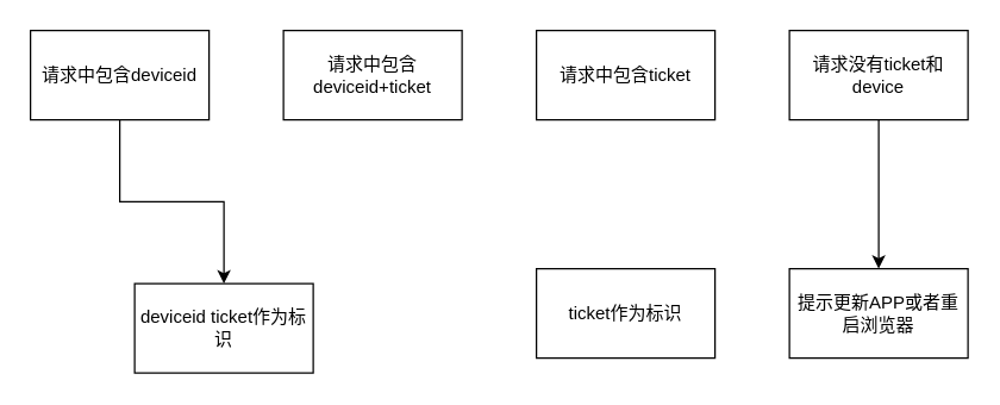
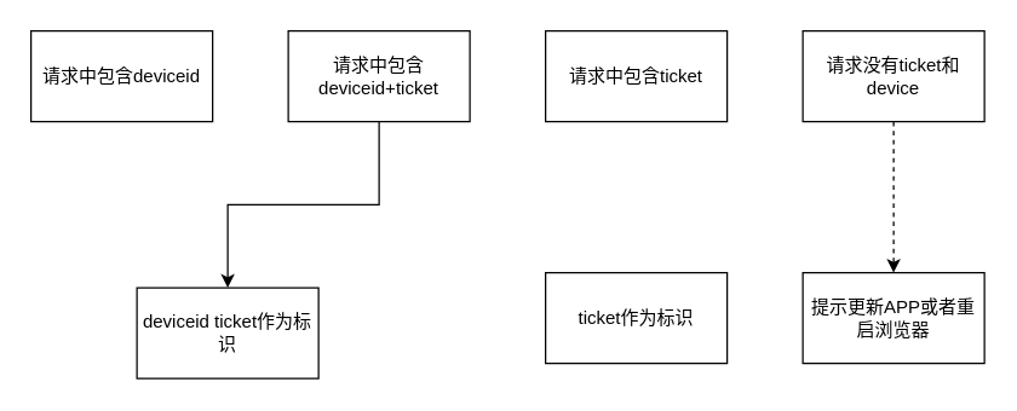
  <mxCell id="0" />
  <mxCell id="1" parent="0" />
- <mxCell id="2" value="" style="edgeStyle=orthogonalEdgeStyle;rounded=0;orthogonalLoop=1;jettySize=auto;html=1;" edge="1" parent="1" source="3" target="9"><mxGeometry relative="1" as="geometry" /></mxCell>
  <mxCell id="3" value="请求中包含deviceid" style="rounded=0;whiteSpace=wrap;html=1;" vertex="1" parent="1"><mxGeometry x="20" y="20" width="120" height="60" as="geometry" /></mxCell>
+ <mxCell id="4" value="" style="edgeStyle=orthogonalEdgeStyle;rounded=0;orthogonalLoop=1;jettySize=auto;html=1;" edge="1" parent="1" source="5" target="9"><mxGeometry relative="1" as="geometry" /></mxCell>
  <mxCell id="5" value="请求中包含deviceid+ticket" style="rounded=0;whiteSpace=wrap;html=1;" vertex="1" parent="1"><mxGeometry x="190" y="20" width="120" height="60" as="geometry" /></mxCell>
  <mxCell id="6" value="请求中包含ticket" style="rounded=0;whiteSpace=wrap;html=1;" vertex="1" parent="1"><mxGeometry x="360" y="20" width="120" height="60" as="geometry" /></mxCell>
- <mxCell id="7" value="" style="edgeStyle=orthogonalEdgeStyle;rounded=0;orthogonalLoop=1;jettySize=auto;html=1;" edge="1" parent="1" source="8" target="11"><mxGeometry relative="1" as="geometry" /></mxCell>
+ <mxCell id="7" value="" style="edgeStyle=orthogonalEdgeStyle;rounded=0;orthogonalLoop=1;jettySize=auto;html=1;dashed=1;" edge="1" parent="1" source="8" target="11"><mxGeometry relative="1" as="geometry" /></mxCell>
  <mxCell id="8" value="请求没有ticket和device" style="rounded=0;whiteSpace=wrap;html=1;" vertex="1" parent="1"><mxGeometry x="530" y="20" width="120" height="60" as="geometry" /></mxCell>
  <mxCell id="9" value="deviceid ticket作为标识" style="whiteSpace=wrap;html=1;rounded=0;" vertex="1" parent="1"><mxGeometry x="90" y="190" width="120" height="60" as="geometry" /></mxCell>
  <mxCell id="10" value="ticket作为标识" style="whiteSpace=wrap;html=1;rounded=0;" vertex="1" parent="1"><mxGeometry x="360" y="180" width="120" height="60" as="geometry" /></mxCell>
  <mxCell id="11" value="提示更新APP或者重启浏览器" style="whiteSpace=wrap;html=1;rounded=0;" vertex="1" parent="1"><mxGeometry x="530" y="180" width="120" height="60" as="geometry" /></mxCell>
